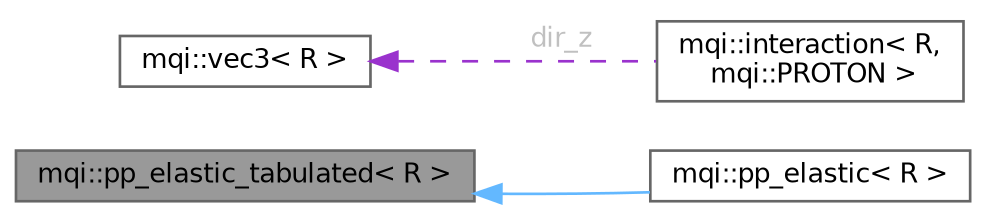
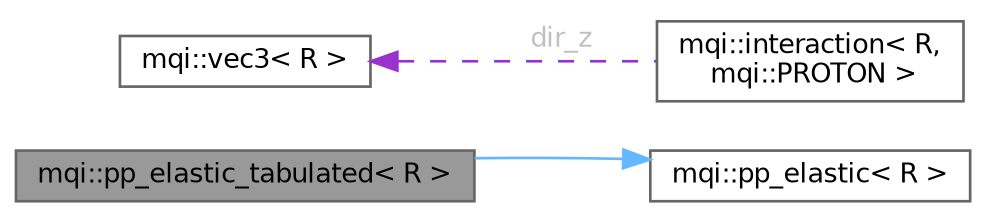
  digraph {
    rankdir=LR
    node [color=gray40 fillcolor=white fontname=Helvetica fontsize=10 shape=box style=filled]
    edge [dir=back fontname=Helvetica fontsize=10 labelfontname=Helvetica labelfontsize=10]
    n1 [fillcolor=grey60 fontcolor=black height=0.2 label="mqi::pp_elastic_tabulated\< R \>" width=0.4]
    n2 [height=0.2 label="mqi::pp_elastic\< R \>" width=0.4]
    n3 [height=0.2 label="mqi::interaction\< R,\l mqi::PROTON \>" width=0.4]
    n4 [height=0.2 label="mqi::vec3\< R \>" width=0.4]
-   n1 -> n2 [color=steelblue1 style=solid]
+   n2 -> n1 [color=steelblue1 style=solid]
    n4 -> n3 [color=darkorchid3 fontcolor=grey label=<<TABLE CELLBORDER="0" BORDER="0"><TR><TD VALIGN="top" ALIGN="LEFT" CELLPADDING="1" CELLSPACING="0">dir_z</TD></TR> </TABLE>> style=dashed]
  }
